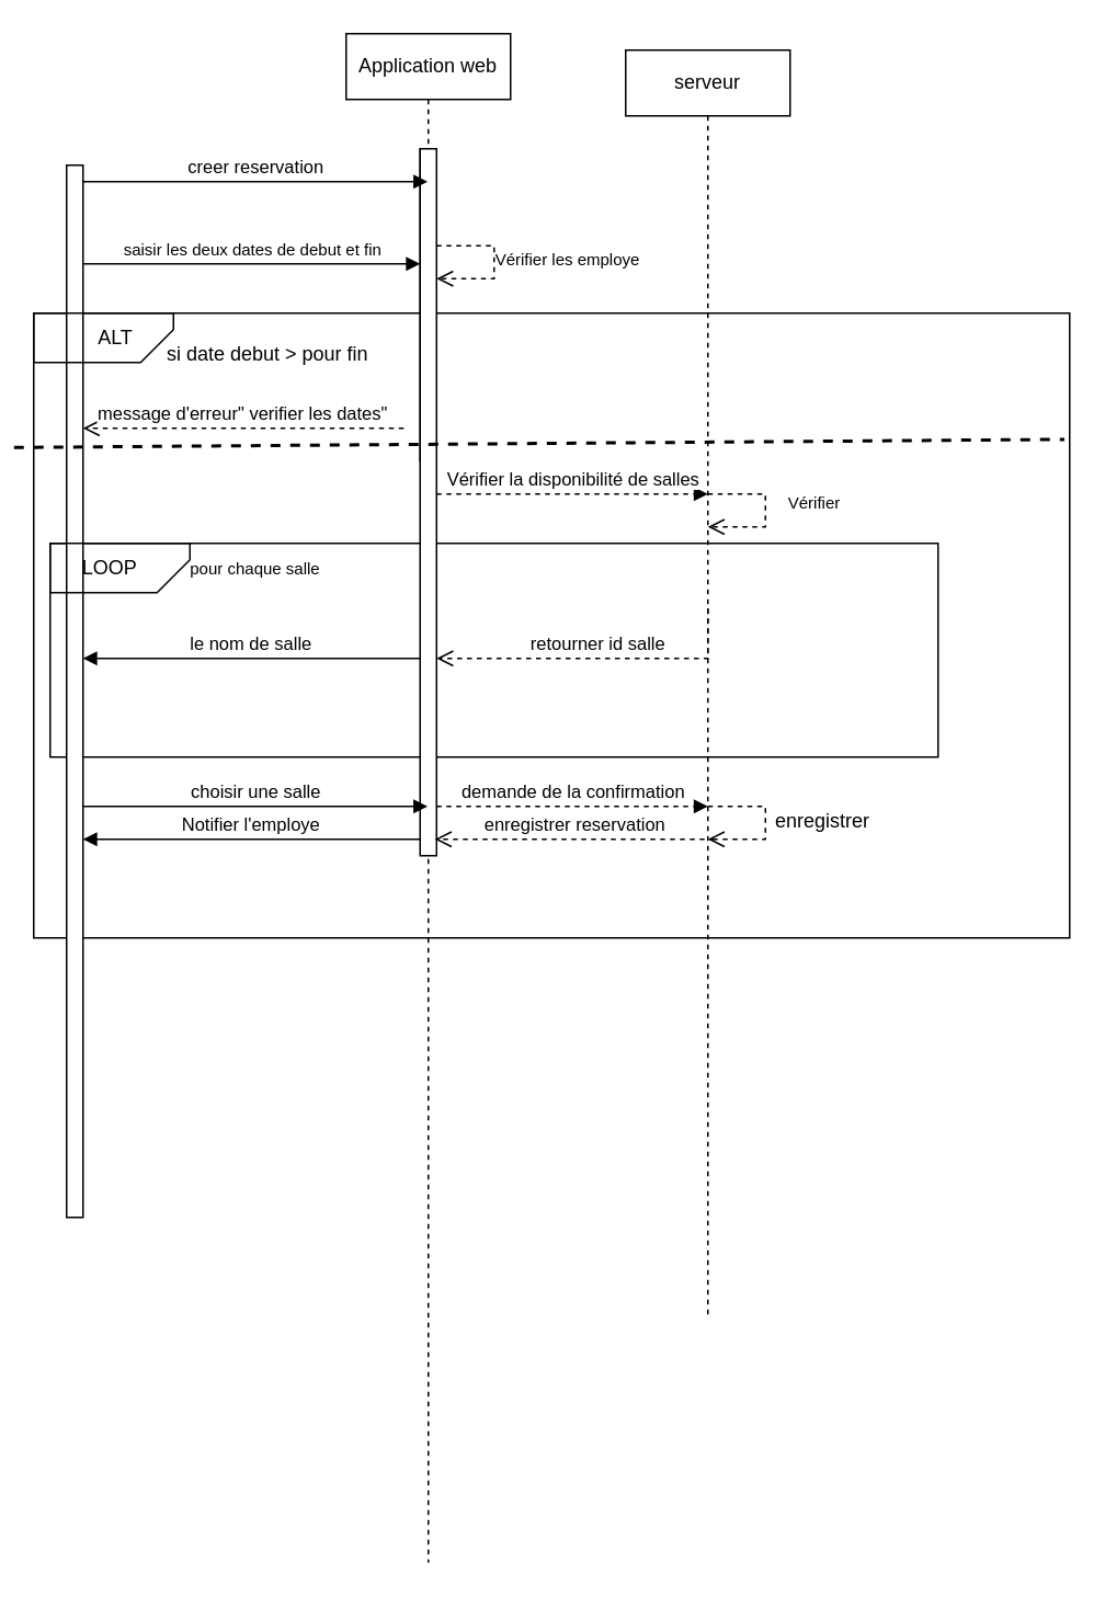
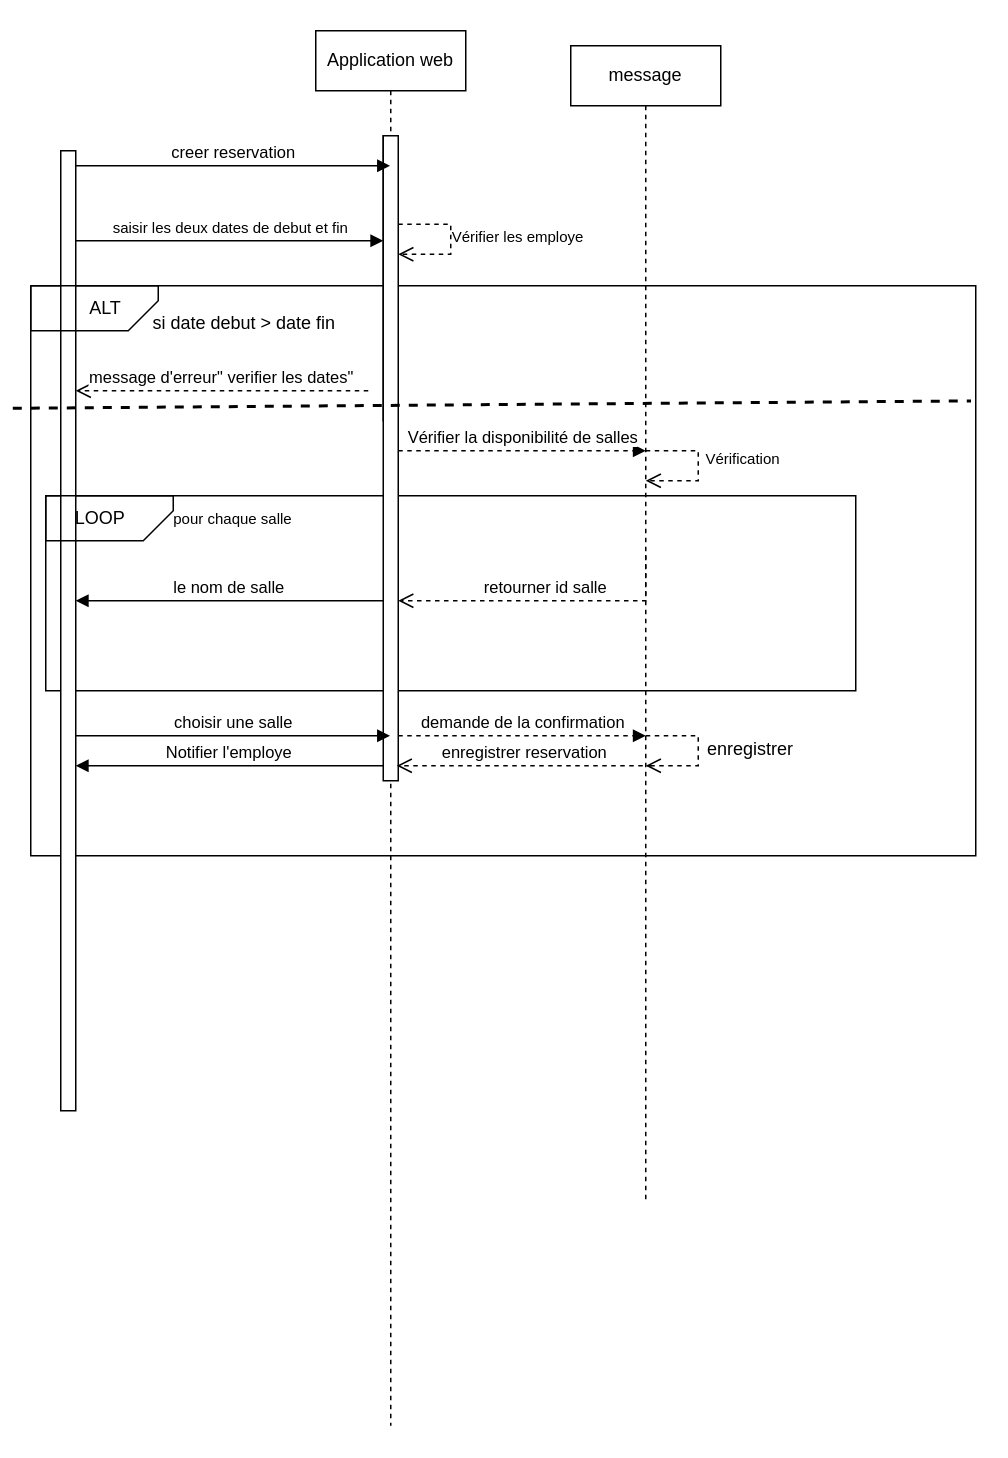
  <mxCell id="0" />
  <mxCell id="1" parent="0" />
  <mxCell id="2" value="" style="html=1;whiteSpace=wrap;fillColor=none;" vertex="1" parent="1"><mxGeometry x="20" y="190" width="630" height="380" as="geometry" /></mxCell>
  <mxCell id="3" value="" style="rounded=0;whiteSpace=wrap;html=1;fillColor=none;" vertex="1" parent="1"><mxGeometry x="30" y="330" width="540" height="130" as="geometry" /></mxCell>
  <mxCell id="4" value="Application web" style="shape=umlLifeline;perimeter=lifelinePerimeter;whiteSpace=wrap;html=1;container=0;dropTarget=0;collapsible=0;recursiveResize=0;outlineConnect=0;portConstraint=eastwest;newEdgeStyle={&quot;edgeStyle&quot;:&quot;elbowEdgeStyle&quot;,&quot;elbow&quot;:&quot;vertical&quot;,&quot;curved&quot;:0,&quot;rounded&quot;:0};" parent="1" vertex="1"><mxGeometry x="210" y="20" width="100" height="930" as="geometry" /></mxCell>
  <mxCell id="5" value="" style="html=1;points=[];perimeter=orthogonalPerimeter;outlineConnect=0;targetShapes=umlLifeline;portConstraint=eastwest;newEdgeStyle={&quot;edgeStyle&quot;:&quot;elbowEdgeStyle&quot;,&quot;elbow&quot;:&quot;vertical&quot;,&quot;curved&quot;:0,&quot;rounded&quot;:0};" parent="4" vertex="1"><mxGeometry x="45" y="70" width="10" height="190" as="geometry" /></mxCell>
  <mxCell id="6" value="" style="html=1;points=[];perimeter=orthogonalPerimeter;outlineConnect=0;targetShapes=umlLifeline;portConstraint=eastwest;newEdgeStyle={&quot;edgeStyle&quot;:&quot;elbowEdgeStyle&quot;,&quot;elbow&quot;:&quot;vertical&quot;,&quot;curved&quot;:0,&quot;rounded&quot;:0};" vertex="1" parent="4"><mxGeometry x="45" y="70" width="10" height="430" as="geometry" /></mxCell>
  <mxCell id="7" value="" style="html=1;verticalAlign=bottom;endArrow=open;dashed=1;endSize=8;edgeStyle=orthogonalEdgeStyle;elbow=vertical;rounded=0;" parent="4" source="6" target="6" edge="1"><mxGeometry relative="1" as="geometry"><mxPoint x="60.002" y="149.2" as="targetPoint" /><Array as="points"><mxPoint x="90" y="129" /><mxPoint x="90" y="149" /></Array><mxPoint x="65.49" y="120" as="sourcePoint" /></mxGeometry></mxCell>
- <mxCell id="8" value="serveur" style="shape=umlLifeline;perimeter=lifelinePerimeter;whiteSpace=wrap;html=1;container=0;dropTarget=0;collapsible=0;recursiveResize=0;outlineConnect=0;portConstraint=eastwest;newEdgeStyle={&quot;edgeStyle&quot;:&quot;elbowEdgeStyle&quot;,&quot;elbow&quot;:&quot;vertical&quot;,&quot;curved&quot;:0,&quot;rounded&quot;:0};" parent="1" vertex="1"><mxGeometry x="380" y="30" width="100" height="770" as="geometry" /></mxCell>
+ <mxCell id="8" value="message" style="shape=umlLifeline;perimeter=lifelinePerimeter;whiteSpace=wrap;html=1;container=0;dropTarget=0;collapsible=0;recursiveResize=0;outlineConnect=0;portConstraint=eastwest;newEdgeStyle={&quot;edgeStyle&quot;:&quot;elbowEdgeStyle&quot;,&quot;elbow&quot;:&quot;vertical&quot;,&quot;curved&quot;:0,&quot;rounded&quot;:0};" parent="1" vertex="1"><mxGeometry x="380" y="30" width="100" height="770" as="geometry" /></mxCell>
  <mxCell id="9" value="creer reservation" style="html=1;verticalAlign=bottom;endArrow=block;edgeStyle=elbowEdgeStyle;elbow=vertical;curved=0;rounded=0;" parent="1" target="4" edge="1"><mxGeometry relative="1" as="geometry"><mxPoint x="50" y="110" as="sourcePoint" /><Array as="points"><mxPoint x="135" y="110" /></Array><mxPoint x="220" y="110" as="targetPoint" /></mxGeometry></mxCell>
  <mxCell id="10" value="enregistrer reservation" style="html=1;verticalAlign=bottom;endArrow=open;dashed=1;endSize=8;edgeStyle=elbowEdgeStyle;elbow=vertical;curved=0;rounded=0;" parent="1" edge="1"><mxGeometry relative="1" as="geometry"><mxPoint x="264" y="510" as="targetPoint" /><Array as="points"><mxPoint x="359" y="510" /></Array><mxPoint x="434" y="510" as="sourcePoint" /></mxGeometry></mxCell>
  <mxCell id="11" value="" style="html=1;points=[];perimeter=orthogonalPerimeter;outlineConnect=0;targetShapes=umlLifeline;portConstraint=eastwest;newEdgeStyle={&quot;edgeStyle&quot;:&quot;elbowEdgeStyle&quot;,&quot;elbow&quot;:&quot;vertical&quot;,&quot;curved&quot;:0,&quot;rounded&quot;:0};" vertex="1" parent="1"><mxGeometry x="40" y="100" width="10" height="640" as="geometry" /></mxCell>
  <mxCell id="12" value="&lt;font style=&quot;font-size: 10px;&quot;&gt;saisir les deux dates de debut et fin&lt;br&gt;&lt;/font&gt;" style="html=1;verticalAlign=bottom;endArrow=block;edgeStyle=elbowEdgeStyle;elbow=vertical;curved=0;rounded=0;" edge="1" parent="1" source="11" target="6"><mxGeometry relative="1" as="geometry"><mxPoint x="130" y="160" as="sourcePoint" /><Array as="points"><mxPoint x="175" y="160" /></Array><mxPoint x="240" y="160" as="targetPoint" /></mxGeometry></mxCell>
  <mxCell id="13" value="&lt;font style=&quot;font-size: 10px;&quot;&gt;Vérifier les employe&lt;/font&gt;" style="text;strokeColor=none;align=center;fillColor=none;html=1;verticalAlign=middle;whiteSpace=wrap;rounded=0;" vertex="1" parent="1"><mxGeometry x="280" y="142" width="130" height="30" as="geometry" /></mxCell>
  <mxCell id="14" value="" style="verticalLabelPosition=bottom;verticalAlign=top;html=1;shape=card;whiteSpace=wrap;size=20;arcSize=12;direction=west;fillColor=none;" vertex="1" parent="1"><mxGeometry x="20" y="190" width="85" height="30" as="geometry" /></mxCell>
  <mxCell id="15" value="ALT" style="text;strokeColor=none;align=center;fillColor=none;html=1;verticalAlign=middle;whiteSpace=wrap;rounded=0;" vertex="1" parent="1"><mxGeometry x="40" y="190" width="60" height="30" as="geometry" /></mxCell>
- <mxCell id="16" value="si date debut &amp;gt; pour fin" style="text;strokeColor=none;align=center;fillColor=none;html=1;verticalAlign=middle;whiteSpace=wrap;rounded=0;" vertex="1" parent="1"><mxGeometry x="95" y="200" width="135" height="30" as="geometry" /></mxCell>
+ <mxCell id="16" value="si date debut &amp;gt; date fin" style="text;strokeColor=none;align=center;fillColor=none;html=1;verticalAlign=middle;whiteSpace=wrap;rounded=0;" vertex="1" parent="1"><mxGeometry x="95" y="200" width="135" height="30" as="geometry" /></mxCell>
  <mxCell id="17" value="message d'erreur&quot; verifier les dates&quot;" style="html=1;verticalAlign=bottom;endArrow=open;dashed=1;endSize=8;edgeStyle=elbowEdgeStyle;elbow=vertical;curved=0;rounded=0;" edge="1" parent="1"><mxGeometry relative="1" as="geometry"><mxPoint x="50" y="260" as="targetPoint" /><Array as="points"><mxPoint x="155" y="260" /></Array><mxPoint x="245" y="260" as="sourcePoint" /></mxGeometry></mxCell>
  <mxCell id="18" value="Vérifier la disponibilité de salles" style="html=1;verticalAlign=bottom;endArrow=block;edgeStyle=elbowEdgeStyle;elbow=horizontal;curved=0;rounded=0;dashed=1;" edge="1" parent="1" source="6"><mxGeometry relative="1" as="geometry"><mxPoint x="260" y="300" as="sourcePoint" /><Array as="points"><mxPoint x="345" y="300" /></Array><mxPoint x="430" y="300" as="targetPoint" /></mxGeometry></mxCell>
  <mxCell id="19" value="" style="html=1;verticalAlign=bottom;endArrow=open;dashed=1;endSize=8;edgeStyle=orthogonalEdgeStyle;elbow=vertical;rounded=0;" edge="1" parent="1"><mxGeometry relative="1" as="geometry"><mxPoint x="430" y="320" as="targetPoint" /><Array as="points"><mxPoint x="465" y="300" /><mxPoint x="465" y="320" /></Array><mxPoint x="430" y="300" as="sourcePoint" /></mxGeometry></mxCell>
- <mxCell id="20" value="&lt;font style=&quot;font-size: 10px;&quot;&gt;Vérifier&lt;br&gt;&lt;/font&gt;" style="text;strokeColor=none;align=center;fillColor=none;html=1;verticalAlign=middle;whiteSpace=wrap;rounded=0;" vertex="1" parent="1"><mxGeometry x="430" y="290" width="130" height="30" as="geometry" /></mxCell>
+ <mxCell id="20" value="&lt;font style=&quot;font-size: 10px;&quot;&gt;Vérification&lt;br&gt;&lt;/font&gt;" style="text;strokeColor=none;align=center;fillColor=none;html=1;verticalAlign=middle;whiteSpace=wrap;rounded=0;" vertex="1" parent="1"><mxGeometry x="430" y="290" width="130" height="30" as="geometry" /></mxCell>
  <mxCell id="21" value="" style="endArrow=none;dashed=1;html=1;rounded=0;exitX=-0.019;exitY=0.215;exitDx=0;exitDy=0;exitPerimeter=0;entryX=0.995;entryY=0.202;entryDx=0;entryDy=0;entryPerimeter=0;shadow=0;strokeWidth=2;" edge="1" parent="1" source="2" target="2"><mxGeometry width="50" height="50" relative="1" as="geometry"><mxPoint x="420" y="520" as="sourcePoint" /><mxPoint x="470" y="470" as="targetPoint" /></mxGeometry></mxCell>
  <mxCell id="22" value="" style="verticalLabelPosition=bottom;verticalAlign=top;html=1;shape=card;whiteSpace=wrap;size=20;arcSize=12;direction=west;fillColor=none;" vertex="1" parent="1"><mxGeometry x="30" y="330" width="85" height="30" as="geometry" /></mxCell>
  <mxCell id="23" value="LOOP " style="text;strokeColor=none;align=center;fillColor=none;html=1;verticalAlign=middle;whiteSpace=wrap;rounded=0;" vertex="1" parent="1"><mxGeometry x="30" y="330" width="72.5" height="30" as="geometry" /></mxCell>
  <mxCell id="24" value="&lt;font style=&quot;font-size: 10px;&quot;&gt;pour chaque salle&lt;/font&gt;" style="text;strokeColor=none;align=center;fillColor=none;html=1;verticalAlign=middle;whiteSpace=wrap;rounded=0;" vertex="1" parent="1"><mxGeometry x="105" y="330" width="100" height="30" as="geometry" /></mxCell>
  <mxCell id="25" value="le nom de salle" style="html=1;verticalAlign=bottom;endArrow=block;edgeStyle=elbowEdgeStyle;elbow=vertical;curved=0;rounded=0;" edge="1" parent="1"><mxGeometry relative="1" as="geometry"><mxPoint x="255" y="400.001" as="sourcePoint" /><Array as="points" /><mxPoint x="50" y="400.001" as="targetPoint" /></mxGeometry></mxCell>
  <mxCell id="26" value="retourner id salle" style="html=1;verticalAlign=bottom;endArrow=open;dashed=1;endSize=8;edgeStyle=elbowEdgeStyle;elbow=vertical;curved=0;rounded=0;" edge="1" parent="1" target="6"><mxGeometry relative="1" as="geometry"><mxPoint x="270" y="369" as="targetPoint" /><Array as="points"><mxPoint x="300" y="400" /><mxPoint x="300" y="390" /><mxPoint x="260" y="369" /></Array><mxPoint x="430" y="369.49" as="sourcePoint" /></mxGeometry></mxCell>
  <mxCell id="27" value="choisir une salle" style="html=1;verticalAlign=bottom;endArrow=block;edgeStyle=elbowEdgeStyle;elbow=vertical;curved=0;rounded=0;" edge="1" parent="1" target="4"><mxGeometry relative="1" as="geometry"><mxPoint x="50" y="490" as="sourcePoint" /><Array as="points"><mxPoint x="135" y="490" /></Array><mxPoint x="220" y="490" as="targetPoint" /></mxGeometry></mxCell>
  <mxCell id="28" value="demande de la confirmation" style="html=1;verticalAlign=bottom;endArrow=block;edgeStyle=elbowEdgeStyle;elbow=vertical;curved=0;rounded=0;dashed=1;" edge="1" parent="1" source="6"><mxGeometry relative="1" as="geometry"><mxPoint x="270" y="490" as="sourcePoint" /><Array as="points"><mxPoint x="345" y="490" /></Array><mxPoint x="430" y="490" as="targetPoint" /></mxGeometry></mxCell>
  <mxCell id="29" value="" style="html=1;verticalAlign=bottom;endArrow=open;dashed=1;endSize=8;edgeStyle=orthogonalEdgeStyle;elbow=vertical;rounded=0;" edge="1" parent="1"><mxGeometry relative="1" as="geometry"><mxPoint x="430" y="510" as="targetPoint" /><Array as="points"><mxPoint x="465" y="490" /><mxPoint x="465" y="510" /></Array><mxPoint x="430" y="490" as="sourcePoint" /></mxGeometry></mxCell>
  <mxCell id="30" value="enregistrer&lt;font style=&quot;font-size: 10px;&quot;&gt;&lt;br&gt;&lt;/font&gt;" style="text;strokeColor=none;align=center;fillColor=none;html=1;verticalAlign=middle;whiteSpace=wrap;rounded=0;" vertex="1" parent="1"><mxGeometry x="435" y="484" width="130" height="30" as="geometry" /></mxCell>
  <mxCell id="31" value="Notifier l'employe" style="html=1;verticalAlign=bottom;endArrow=block;edgeStyle=elbowEdgeStyle;elbow=vertical;curved=0;rounded=0;" edge="1" parent="1" source="6" target="11"><mxGeometry relative="1" as="geometry"><mxPoint x="245" y="510" as="sourcePoint" /><Array as="points"><mxPoint x="170" y="510" /></Array><mxPoint x="80" y="510" as="targetPoint" /></mxGeometry></mxCell>
